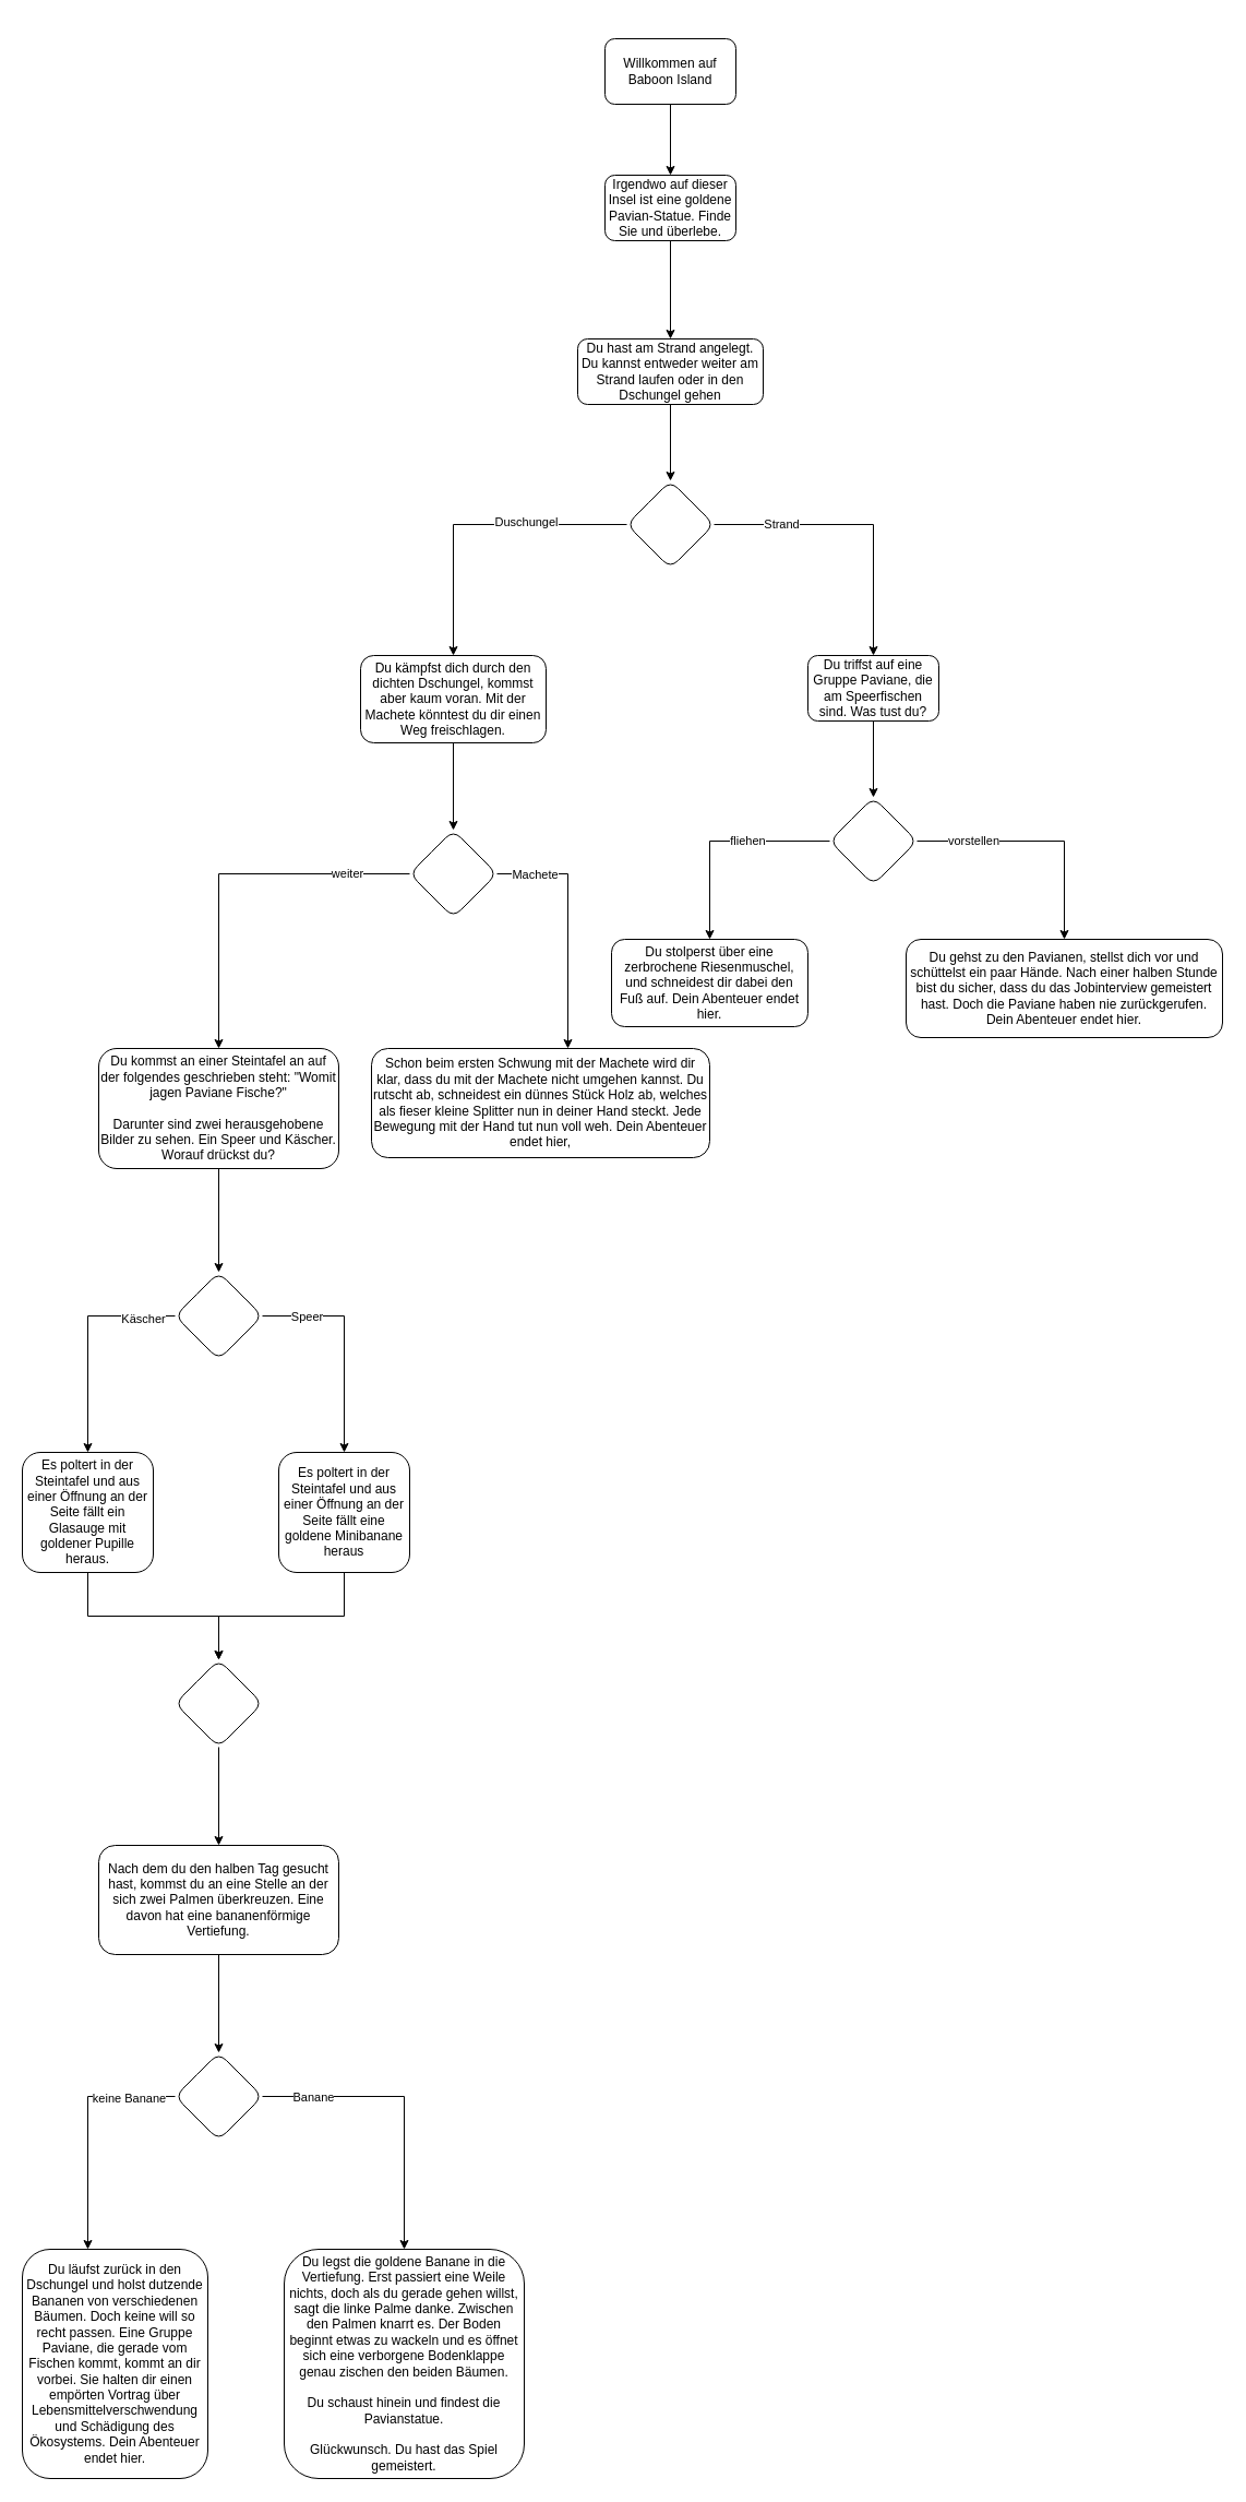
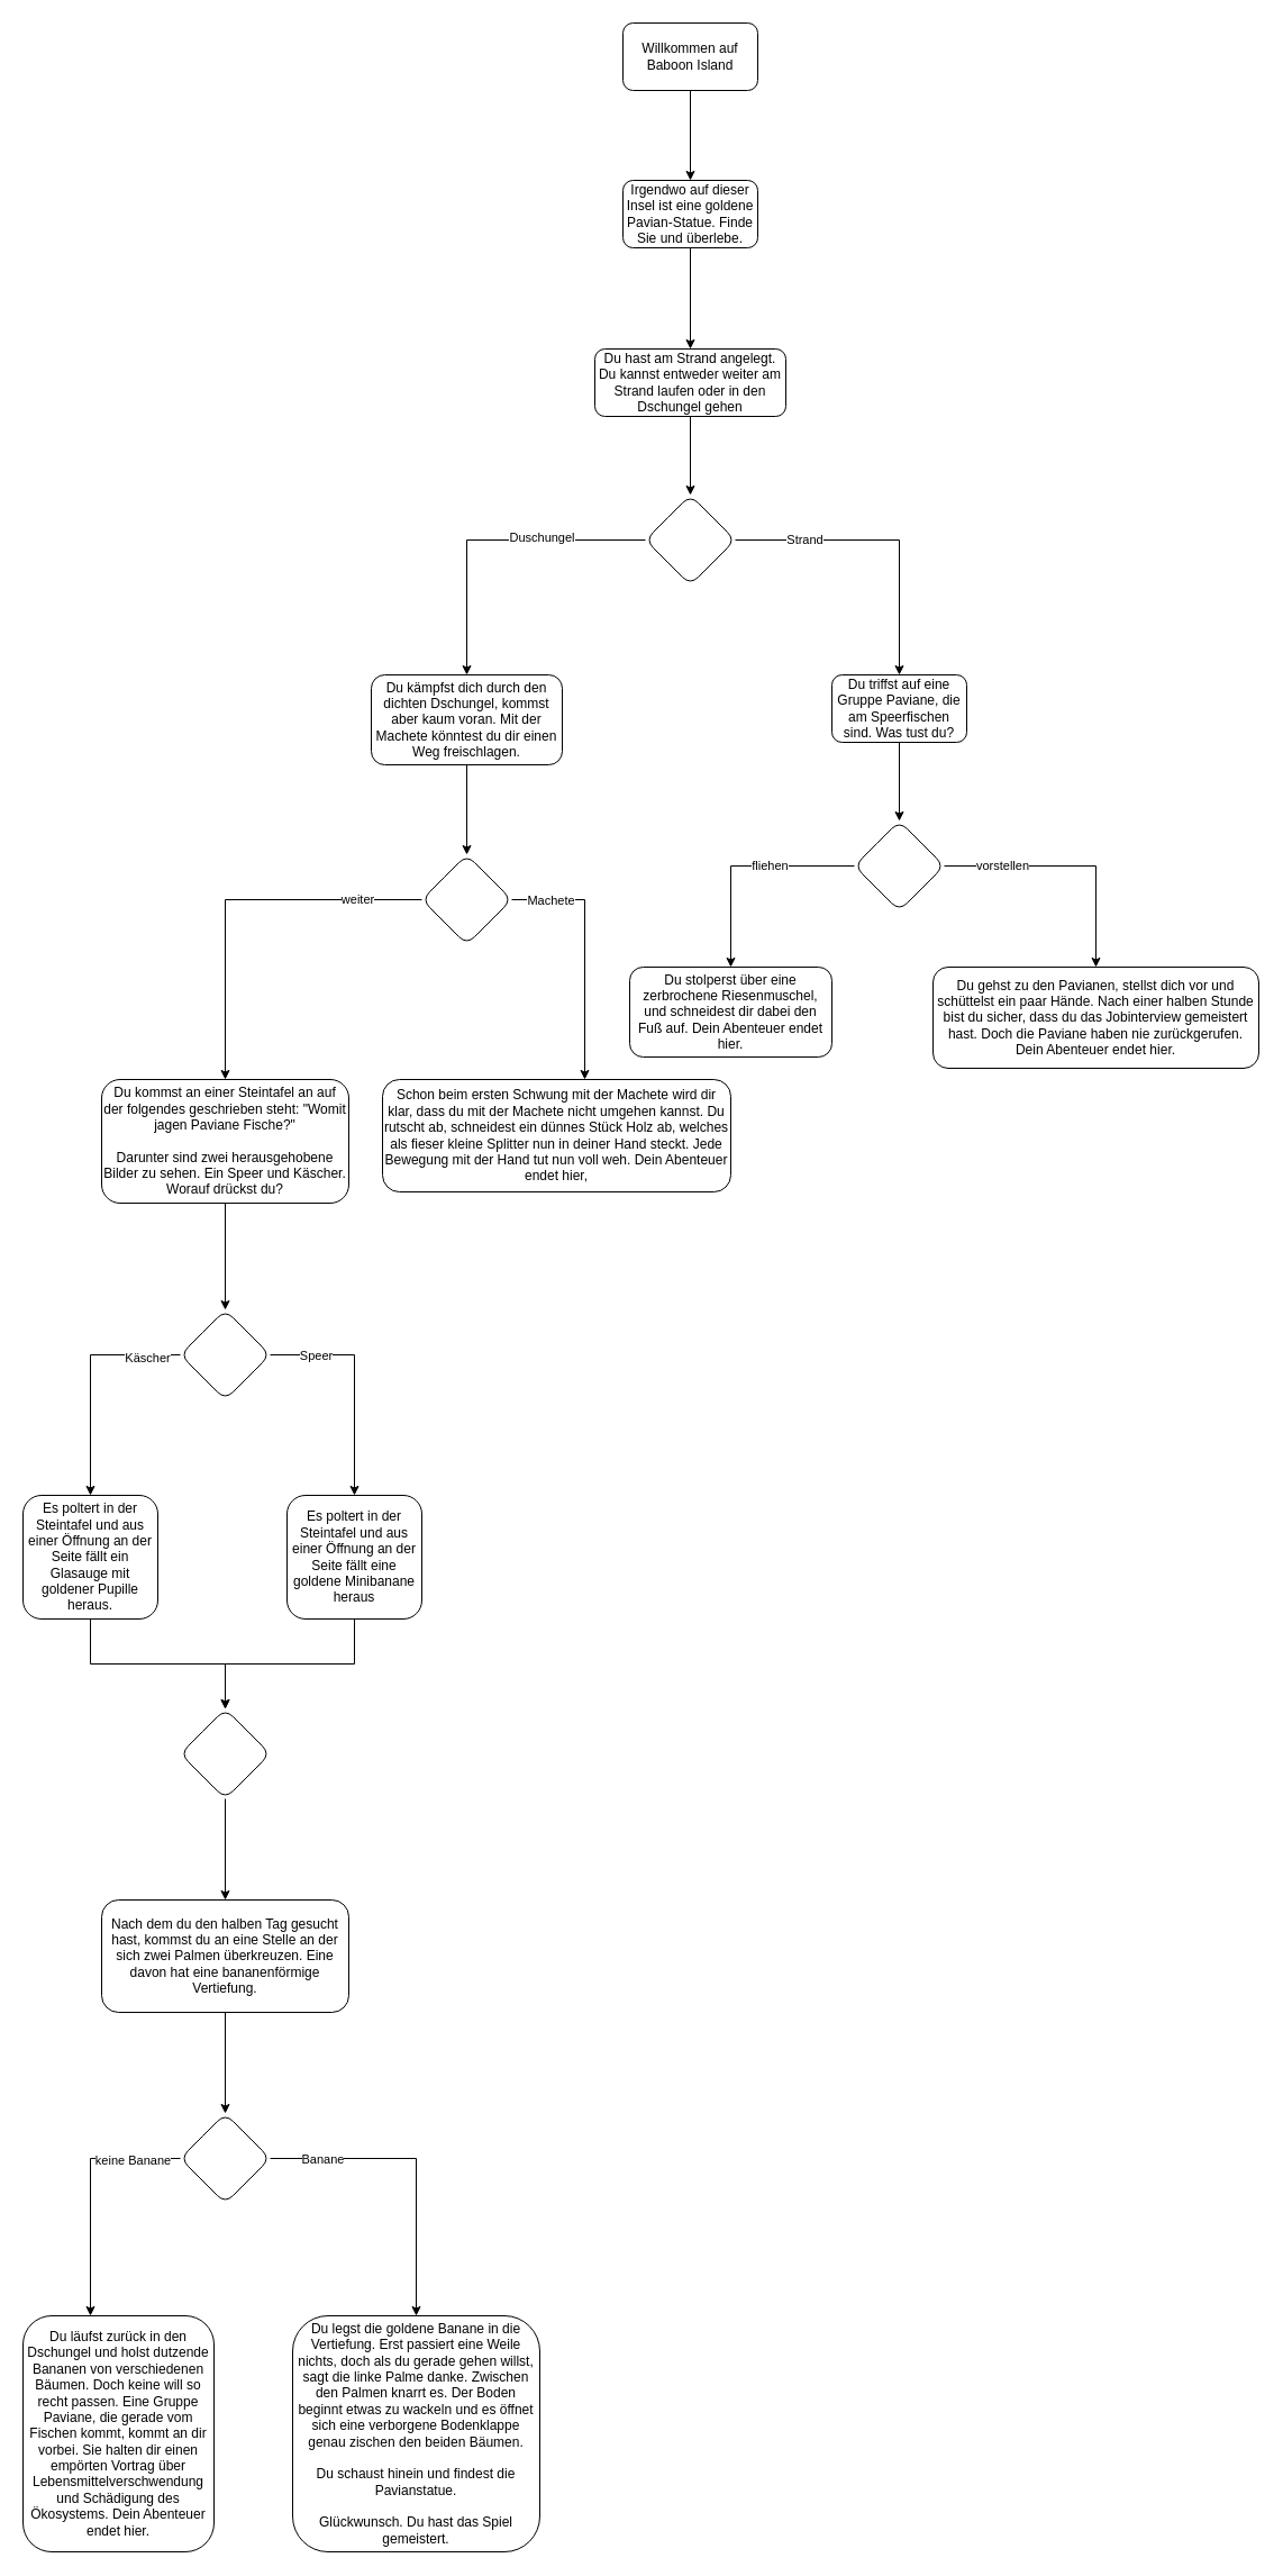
  <mxCell id="0" />
  <mxCell id="1" parent="0" />
  <mxCell id="2" value="" style="edgeStyle=orthogonalEdgeStyle;rounded=0;orthogonalLoop=1;jettySize=auto;html=1;" edge="1" parent="1" source="3" target="5"><mxGeometry relative="1" as="geometry" /></mxCell>
- <mxCell id="3" value="Willkommen auf Baboon Island" style="rounded=1;whiteSpace=wrap;html=1;" vertex="1" parent="1"><mxGeometry x="554" y="35" width="120" height="60" as="geometry" /></mxCell>
+ <mxCell id="3" value="Willkommen auf Baboon Island" style="rounded=1;whiteSpace=wrap;html=1;" vertex="1" parent="1"><mxGeometry x="554" y="20" width="120" height="60" as="geometry" /></mxCell>
  <mxCell id="4" value="" style="edgeStyle=orthogonalEdgeStyle;rounded=0;orthogonalLoop=1;jettySize=auto;html=1;" edge="1" parent="1" source="5" target="7"><mxGeometry relative="1" as="geometry" /></mxCell>
  <mxCell id="5" value="Irgendwo auf dieser Insel ist eine goldene Pavian-Statue. Finde Sie und überlebe." style="whiteSpace=wrap;html=1;rounded=1;" vertex="1" parent="1"><mxGeometry x="554" y="160" width="120" height="60" as="geometry" /></mxCell>
  <mxCell id="6" value="" style="edgeStyle=orthogonalEdgeStyle;rounded=0;orthogonalLoop=1;jettySize=auto;html=1;" edge="1" parent="1" source="7" target="12"><mxGeometry relative="1" as="geometry" /></mxCell>
  <mxCell id="7" value="Du hast am Strand angelegt. Du kannst entweder weiter am Strand laufen oder in den Dschungel gehen" style="whiteSpace=wrap;html=1;rounded=1;" vertex="1" parent="1"><mxGeometry x="529" y="310" width="170" height="60" as="geometry" /></mxCell>
  <mxCell id="8" value="" style="edgeStyle=orthogonalEdgeStyle;rounded=0;orthogonalLoop=1;jettySize=auto;html=1;" edge="1" parent="1" source="12" target="14"><mxGeometry relative="1" as="geometry" /></mxCell>
  <mxCell id="9" value="Duschungel" style="edgeLabel;html=1;align=center;verticalAlign=middle;resizable=0;points=[];" connectable="0" vertex="1" parent="8"><mxGeometry x="-0.336" y="-3" relative="1" as="geometry"><mxPoint as="offset" /></mxGeometry></mxCell>
  <mxCell id="10" value="" style="edgeStyle=orthogonalEdgeStyle;rounded=0;orthogonalLoop=1;jettySize=auto;html=1;" edge="1" parent="1" source="12" target="16"><mxGeometry relative="1" as="geometry" /></mxCell>
  <mxCell id="11" value="Strand" style="edgeLabel;html=1;align=center;verticalAlign=middle;resizable=0;points=[];" connectable="0" vertex="1" parent="10"><mxGeometry x="-0.541" y="1" relative="1" as="geometry"><mxPoint as="offset" /></mxGeometry></mxCell>
  <mxCell id="12" value="" style="rhombus;whiteSpace=wrap;html=1;rounded=1;" vertex="1" parent="1"><mxGeometry x="574" y="440" width="80" height="80" as="geometry" /></mxCell>
  <mxCell id="13" value="" style="edgeStyle=orthogonalEdgeStyle;rounded=0;orthogonalLoop=1;jettySize=auto;html=1;" edge="1" parent="1" source="14" target="28"><mxGeometry relative="1" as="geometry" /></mxCell>
  <mxCell id="14" value="Du kämpfst dich durch den dichten Dschungel, kommst aber kaum voran. Mit der Machete könntest du dir einen Weg freischlagen." style="rounded=1;whiteSpace=wrap;html=1;" vertex="1" parent="1"><mxGeometry x="330" y="600" width="170" height="80" as="geometry" /></mxCell>
  <mxCell id="15" value="" style="edgeStyle=orthogonalEdgeStyle;rounded=0;orthogonalLoop=1;jettySize=auto;html=1;" edge="1" parent="1" source="16" target="21"><mxGeometry relative="1" as="geometry" /></mxCell>
  <mxCell id="16" value="Du triffst auf eine Gruppe Paviane, die am Speerfischen sind. Was tust du?" style="whiteSpace=wrap;html=1;rounded=1;" vertex="1" parent="1"><mxGeometry x="740" y="600" width="120" height="60" as="geometry" /></mxCell>
  <mxCell id="17" value="" style="edgeStyle=orthogonalEdgeStyle;rounded=0;orthogonalLoop=1;jettySize=auto;html=1;" edge="1" parent="1" source="21" target="22"><mxGeometry relative="1" as="geometry" /></mxCell>
  <mxCell id="18" value="fliehen" style="edgeLabel;html=1;align=center;verticalAlign=middle;resizable=0;points=[];" connectable="0" vertex="1" parent="17"><mxGeometry x="-0.245" y="-1" relative="1" as="geometry"><mxPoint as="offset" /></mxGeometry></mxCell>
  <mxCell id="19" value="" style="edgeStyle=orthogonalEdgeStyle;rounded=0;orthogonalLoop=1;jettySize=auto;html=1;exitX=1;exitY=0.5;exitDx=0;exitDy=0;" edge="1" parent="1" source="21" target="23"><mxGeometry relative="1" as="geometry" /></mxCell>
  <mxCell id="20" value="vorstellen" style="edgeLabel;html=1;align=center;verticalAlign=middle;resizable=0;points=[];" connectable="0" vertex="1" parent="19"><mxGeometry x="-0.545" y="1" relative="1" as="geometry"><mxPoint as="offset" /></mxGeometry></mxCell>
  <mxCell id="21" value="" style="rhombus;whiteSpace=wrap;html=1;rounded=1;" vertex="1" parent="1"><mxGeometry x="760" y="730" width="80" height="80" as="geometry" /></mxCell>
  <mxCell id="22" value="Du stolperst über eine zerbrochene Riesenmuschel, und schneidest dir dabei den Fuß auf. Dein Abenteuer endet hier." style="whiteSpace=wrap;html=1;rounded=1;" vertex="1" parent="1"><mxGeometry x="560" y="860" width="180" height="80" as="geometry" /></mxCell>
  <mxCell id="23" value="Du gehst zu den Pavianen, stellst dich vor und schüttelst ein paar Hände. Nach einer halben Stunde bist du sicher, dass du das Jobinterview gemeistert hast. Doch die Paviane haben nie zurückgerufen. Dein Abenteuer endet hier." style="whiteSpace=wrap;html=1;rounded=1;" vertex="1" parent="1"><mxGeometry x="830" y="860" width="290" height="90" as="geometry" /></mxCell>
  <mxCell id="24" value="" style="edgeStyle=orthogonalEdgeStyle;rounded=0;orthogonalLoop=1;jettySize=auto;html=1;" edge="1" parent="1" source="28" target="30"><mxGeometry relative="1" as="geometry" /></mxCell>
  <mxCell id="25" value="weiter" style="edgeLabel;html=1;align=center;verticalAlign=middle;resizable=0;points=[];" connectable="0" vertex="1" parent="24"><mxGeometry x="-0.656" y="-1" relative="1" as="geometry"><mxPoint as="offset" /></mxGeometry></mxCell>
  <mxCell id="26" value="" style="edgeStyle=orthogonalEdgeStyle;rounded=0;orthogonalLoop=1;jettySize=auto;html=1;exitX=1;exitY=0.5;exitDx=0;exitDy=0;" edge="1" parent="1" source="28" target="31"><mxGeometry relative="1" as="geometry"><Array as="points"><mxPoint x="520" y="800" /></Array></mxGeometry></mxCell>
  <mxCell id="27" value="Machete" style="edgeLabel;html=1;align=center;verticalAlign=middle;resizable=0;points=[];" connectable="0" vertex="1" parent="26"><mxGeometry x="-0.846" y="1" relative="1" as="geometry"><mxPoint x="17" y="1" as="offset" /></mxGeometry></mxCell>
  <mxCell id="28" value="" style="rhombus;whiteSpace=wrap;html=1;rounded=1;" vertex="1" parent="1"><mxGeometry x="375" y="760" width="80" height="80" as="geometry" /></mxCell>
  <mxCell id="29" value="" style="edgeStyle=orthogonalEdgeStyle;rounded=0;orthogonalLoop=1;jettySize=auto;html=1;" edge="1" parent="1" source="30" target="36"><mxGeometry relative="1" as="geometry" /></mxCell>
  <mxCell id="30" value="Du kommst an einer Steintafel an auf der folgendes geschrieben steht: &quot;Womit jagen Paviane Fische?&quot;&lt;br&gt;&lt;br&gt;Darunter sind zwei herausgehobene Bilder zu sehen. Ein Speer und Käscher.&lt;br&gt;Worauf drückst du?" style="whiteSpace=wrap;html=1;rounded=1;" vertex="1" parent="1"><mxGeometry x="90" y="960" width="220" height="110" as="geometry" /></mxCell>
  <mxCell id="31" value="Schon beim ersten Schwung mit der Machete wird dir klar, dass du mit der Machete nicht umgehen kannst. Du rutscht ab, schneidest ein dünnes Stück Holz ab, welches als fieser kleine Splitter nun in deiner Hand steckt. Jede Bewegung mit der Hand tut nun voll weh. Dein Abenteuer endet hier," style="whiteSpace=wrap;html=1;rounded=1;" vertex="1" parent="1"><mxGeometry x="340" y="960" width="310" height="100" as="geometry" /></mxCell>
  <mxCell id="32" value="" style="edgeStyle=orthogonalEdgeStyle;rounded=0;orthogonalLoop=1;jettySize=auto;html=1;" edge="1" parent="1" source="36" target="38"><mxGeometry relative="1" as="geometry" /></mxCell>
  <mxCell id="33" value="Käscher" style="edgeLabel;html=1;align=center;verticalAlign=middle;resizable=0;points=[];" connectable="0" vertex="1" parent="32"><mxGeometry x="-0.822" y="2" relative="1" as="geometry"><mxPoint x="-12" as="offset" /></mxGeometry></mxCell>
  <mxCell id="34" value="" style="edgeStyle=orthogonalEdgeStyle;rounded=0;orthogonalLoop=1;jettySize=auto;html=1;" edge="1" parent="1" source="36" target="40"><mxGeometry relative="1" as="geometry" /></mxCell>
  <mxCell id="35" value="Speer" style="edgeLabel;html=1;align=center;verticalAlign=middle;resizable=0;points=[];" connectable="0" vertex="1" parent="34"><mxGeometry x="-0.431" y="2" relative="1" as="geometry"><mxPoint x="-17" y="2" as="offset" /></mxGeometry></mxCell>
  <mxCell id="36" value="" style="rhombus;whiteSpace=wrap;html=1;rounded=1;" vertex="1" parent="1"><mxGeometry x="160" y="1165" width="80" height="80" as="geometry" /></mxCell>
  <mxCell id="37" value="" style="edgeStyle=orthogonalEdgeStyle;rounded=0;orthogonalLoop=1;jettySize=auto;html=1;exitX=0.5;exitY=1;exitDx=0;exitDy=0;" edge="1" parent="1" source="38" target="42"><mxGeometry relative="1" as="geometry" /></mxCell>
  <mxCell id="38" value="Es poltert in der Steintafel und aus einer Öffnung an der Seite fällt ein Glasauge mit goldener Pupille heraus." style="whiteSpace=wrap;html=1;rounded=1;" vertex="1" parent="1"><mxGeometry x="20" y="1330" width="120" height="110" as="geometry" /></mxCell>
  <mxCell id="39" style="edgeStyle=orthogonalEdgeStyle;rounded=0;orthogonalLoop=1;jettySize=auto;html=1;" edge="1" parent="1" source="40" target="42"><mxGeometry relative="1" as="geometry"><Array as="points"><mxPoint x="315" y="1480" /><mxPoint x="200" y="1480" /></Array></mxGeometry></mxCell>
  <mxCell id="40" value="Es poltert in der Steintafel und aus einer Öffnung an der Seite fällt eine goldene Minibanane heraus" style="whiteSpace=wrap;html=1;rounded=1;" vertex="1" parent="1"><mxGeometry x="255" y="1330" width="120" height="110" as="geometry" /></mxCell>
  <mxCell id="41" value="" style="edgeStyle=orthogonalEdgeStyle;rounded=0;orthogonalLoop=1;jettySize=auto;html=1;" edge="1" parent="1" source="42" target="44"><mxGeometry relative="1" as="geometry" /></mxCell>
  <mxCell id="42" value="" style="rhombus;whiteSpace=wrap;html=1;rounded=1;" vertex="1" parent="1"><mxGeometry x="160" y="1520" width="80" height="80" as="geometry" /></mxCell>
  <mxCell id="43" value="" style="edgeStyle=orthogonalEdgeStyle;rounded=0;orthogonalLoop=1;jettySize=auto;html=1;" edge="1" parent="1" source="44" target="49"><mxGeometry relative="1" as="geometry" /></mxCell>
  <mxCell id="44" value="Nach dem du den halben Tag gesucht hast, kommst du an eine Stelle an der sich zwei Palmen überkreuzen. Eine davon hat eine bananenförmige Vertiefung." style="whiteSpace=wrap;html=1;rounded=1;" vertex="1" parent="1"><mxGeometry x="90" y="1690" width="220" height="100" as="geometry" /></mxCell>
  <mxCell id="45" value="" style="edgeStyle=orthogonalEdgeStyle;rounded=0;orthogonalLoop=1;jettySize=auto;html=1;" edge="1" parent="1" source="49" target="50"><mxGeometry relative="1" as="geometry"><Array as="points"><mxPoint x="80" y="1920" /></Array></mxGeometry></mxCell>
  <mxCell id="46" value="keine Banane" style="edgeLabel;html=1;align=center;verticalAlign=middle;resizable=0;points=[];" connectable="0" vertex="1" parent="45"><mxGeometry x="-0.444" y="1" relative="1" as="geometry"><mxPoint x="18" as="offset" /></mxGeometry></mxCell>
  <mxCell id="47" value="" style="edgeStyle=orthogonalEdgeStyle;rounded=0;orthogonalLoop=1;jettySize=auto;html=1;" edge="1" parent="1" source="49" target="51"><mxGeometry relative="1" as="geometry" /></mxCell>
  <mxCell id="48" value="Banane" style="edgeLabel;html=1;align=center;verticalAlign=middle;resizable=0;points=[];" connectable="0" vertex="1" parent="47"><mxGeometry x="-0.662" relative="1" as="geometry"><mxPoint as="offset" /></mxGeometry></mxCell>
  <mxCell id="49" value="" style="rhombus;whiteSpace=wrap;html=1;rounded=1;" vertex="1" parent="1"><mxGeometry x="160" y="1880" width="80" height="80" as="geometry" /></mxCell>
  <mxCell id="50" value="Du läufst zurück in den Dschungel und holst dutzende Bananen von verschiedenen Bäumen. Doch keine will so recht passen. Eine Gruppe Paviane, die gerade vom Fischen kommt, kommt an dir vorbei. Sie halten dir einen empörten Vortrag über Lebensmittelverschwendung und Schädigung des Ökosystems. Dein Abenteuer endet hier." style="whiteSpace=wrap;html=1;rounded=1;" vertex="1" parent="1"><mxGeometry x="20" y="2060" width="170" height="210" as="geometry" /></mxCell>
  <mxCell id="51" value="Du legst die goldene Banane in die Vertiefung. Erst passiert eine Weile nichts, doch als du gerade gehen willst, sagt die linke Palme danke. Zwischen den Palmen knarrt es. Der Boden beginnt etwas zu wackeln und es öffnet sich eine verborgene Bodenklappe genau zischen den beiden Bäumen.&lt;br&gt;&lt;br&gt;Du schaust hinein und findest die Pavianstatue.&lt;br&gt;&lt;br&gt;Glückwunsch. Du hast das Spiel gemeistert." style="whiteSpace=wrap;html=1;rounded=1;" vertex="1" parent="1"><mxGeometry x="260" y="2060" width="220" height="210" as="geometry" /></mxCell>
